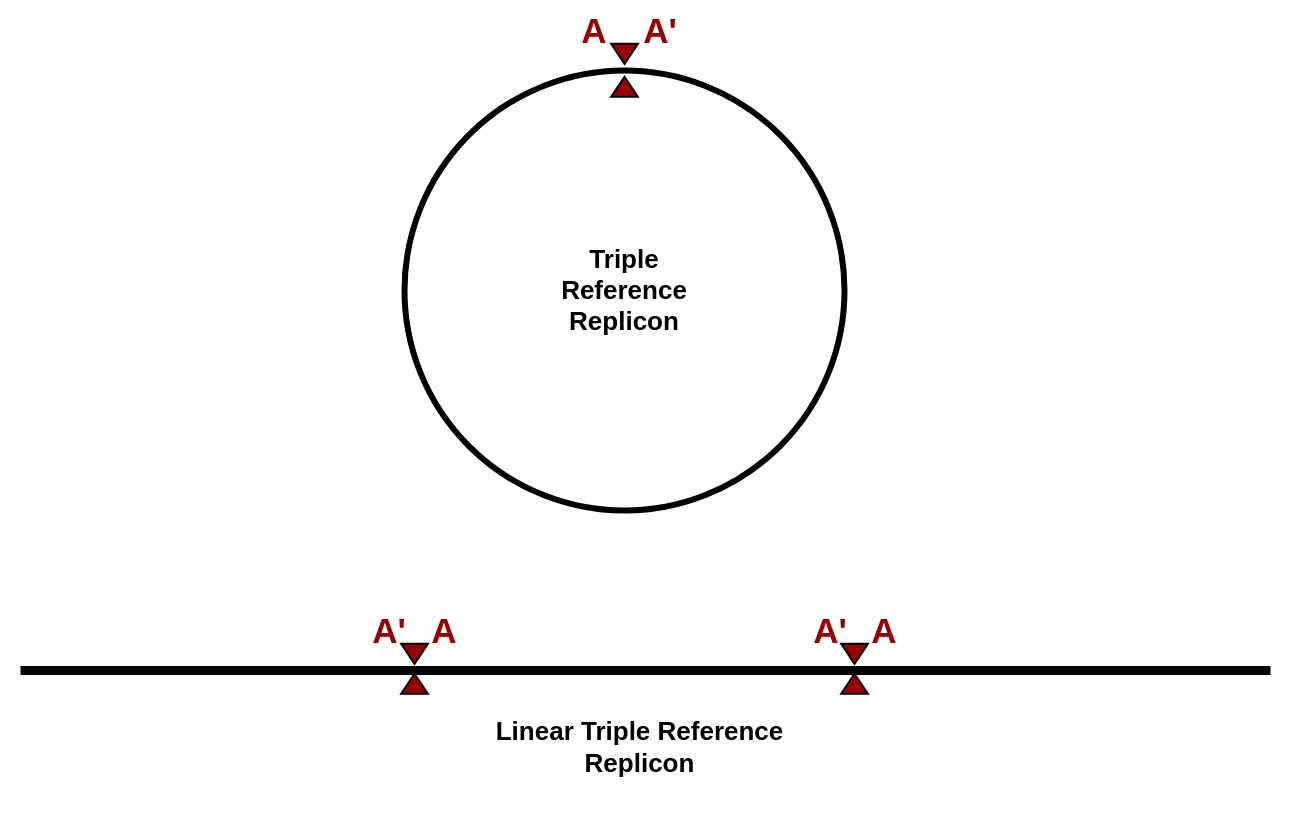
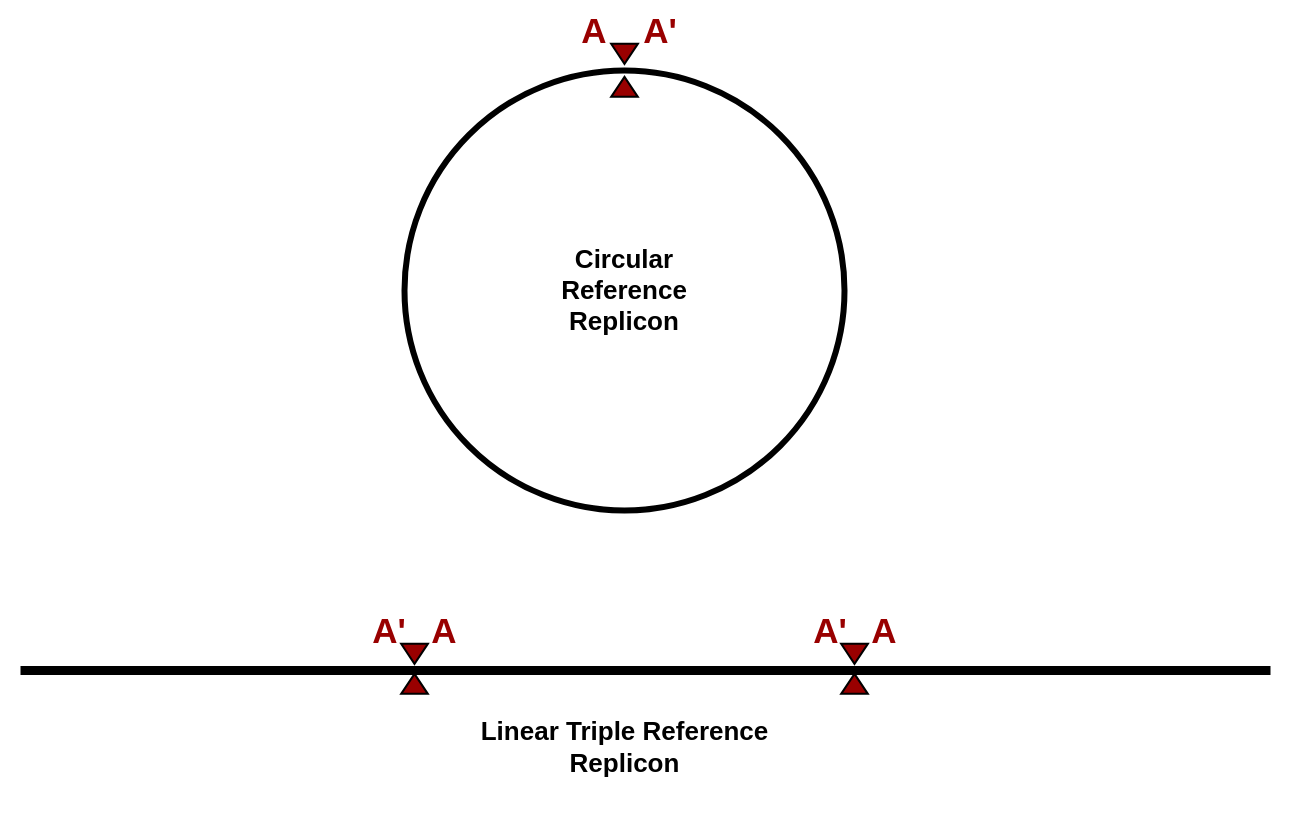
  <mxCell id="0" />
  <mxCell id="1" parent="0" />
  <mxCell id="2" value="" style="ellipse;whiteSpace=wrap;html=1;aspect=fixed;fillColor=none;strokeWidth=6;" vertex="1" parent="1"><mxGeometry x="404" y="70" width="440" height="440" as="geometry" /></mxCell>
- <mxCell id="3" value="&lt;b&gt;&lt;font style=&quot;font-size: 26px&quot;&gt;Triple&lt;br&gt;Reference Replicon&lt;/font&gt;&lt;/b&gt;" style="text;html=1;strokeColor=none;fillColor=none;align=center;verticalAlign=middle;whiteSpace=wrap;rounded=0;" vertex="1" parent="1"><mxGeometry x="542" y="240" width="164" height="100" as="geometry" /></mxCell>
+ <mxCell id="3" value="&lt;b&gt;&lt;font style=&quot;font-size: 26px&quot;&gt;Circular&lt;br&gt;Reference Replicon&lt;/font&gt;&lt;/b&gt;" style="text;html=1;strokeColor=none;fillColor=none;align=center;verticalAlign=middle;whiteSpace=wrap;rounded=0;" vertex="1" parent="1"><mxGeometry x="542" y="240" width="164" height="100" as="geometry" /></mxCell>
  <mxCell id="4" value="" style="triangle;whiteSpace=wrap;html=1;strokeWidth=2;rotation=90;fillColor=#990000;" vertex="1" parent="1"><mxGeometry x="614" y="40" width="20" height="26.67" as="geometry" /></mxCell>
  <mxCell id="5" value="" style="triangle;whiteSpace=wrap;html=1;strokeWidth=2;rotation=-90;fillColor=#990000;" vertex="1" parent="1"><mxGeometry x="614" y="73" width="20" height="26.67" as="geometry" /></mxCell>
  <mxCell id="6" value="" style="endArrow=none;html=1;strokeWidth=9;" edge="1" parent="1"><mxGeometry width="50" height="50" relative="1" as="geometry"><mxPoint x="20" y="670" as="sourcePoint" /><mxPoint x="1270" y="670" as="targetPoint" /></mxGeometry></mxCell>
  <mxCell id="7" value="" style="triangle;whiteSpace=wrap;html=1;strokeWidth=2;rotation=90;fillColor=#990000;" vertex="1" parent="1"><mxGeometry x="404" y="640" width="20" height="26.67" as="geometry" /></mxCell>
  <mxCell id="8" value="" style="triangle;whiteSpace=wrap;html=1;strokeWidth=2;rotation=90;fillColor=#990000;" vertex="1" parent="1"><mxGeometry x="844" y="640" width="20" height="26.67" as="geometry" /></mxCell>
  <mxCell id="9" value="" style="triangle;whiteSpace=wrap;html=1;strokeWidth=2;rotation=-90;fillColor=#990000;" vertex="1" parent="1"><mxGeometry x="404" y="670" width="20" height="26.67" as="geometry" /></mxCell>
  <mxCell id="10" value="" style="triangle;whiteSpace=wrap;html=1;strokeWidth=2;rotation=-90;fillColor=#990000;" vertex="1" parent="1"><mxGeometry x="844" y="670" width="20" height="26.67" as="geometry" /></mxCell>
- <mxCell id="11" value="&lt;b&gt;&lt;font style=&quot;font-size: 26px&quot;&gt;Linear Triple Reference Replicon&lt;/font&gt;&lt;/b&gt;" style="text;html=1;strokeColor=none;fillColor=none;align=center;verticalAlign=middle;whiteSpace=wrap;rounded=0;" vertex="1" parent="1"><mxGeometry x="464.5" y="696.67" width="349" height="100" as="geometry" /></mxCell>
+ <mxCell id="11" value="&lt;b&gt;&lt;font style=&quot;font-size: 26px&quot;&gt;Linear Triple Reference Replicon&lt;/font&gt;&lt;/b&gt;" style="text;html=1;strokeColor=none;fillColor=none;align=center;verticalAlign=middle;whiteSpace=wrap;rounded=0;" vertex="1" parent="1"><mxGeometry x="449.5" y="696.67" width="349" height="100" as="geometry" /></mxCell>
  <mxCell id="12" value="&lt;font size=&quot;1&quot; color=&quot;#990000&quot;&gt;&lt;b style=&quot;font-size: 35px&quot;&gt;A&lt;/b&gt;&lt;/font&gt;" style="text;html=1;strokeColor=none;fillColor=none;align=center;verticalAlign=middle;whiteSpace=wrap;rounded=0;" vertex="1" parent="1"><mxGeometry x="574" y="20" width="40" height="20" as="geometry" /></mxCell>
  <mxCell id="13" value="&lt;font size=&quot;1&quot; color=&quot;#990000&quot;&gt;&lt;b style=&quot;font-size: 35px&quot;&gt;A'&lt;/b&gt;&lt;/font&gt;" style="text;html=1;strokeColor=none;fillColor=none;align=center;verticalAlign=middle;whiteSpace=wrap;rounded=0;" vertex="1" parent="1"><mxGeometry x="640" y="20" width="40" height="20" as="geometry" /></mxCell>
  <mxCell id="14" value="&lt;font size=&quot;1&quot; color=&quot;#990000&quot;&gt;&lt;b style=&quot;font-size: 35px&quot;&gt;A'&lt;/b&gt;&lt;/font&gt;" style="text;html=1;strokeColor=none;fillColor=none;align=center;verticalAlign=middle;whiteSpace=wrap;rounded=0;" vertex="1" parent="1"><mxGeometry x="369" y="620" width="40" height="20" as="geometry" /></mxCell>
  <mxCell id="15" value="&lt;font size=&quot;1&quot; color=&quot;#990000&quot;&gt;&lt;b style=&quot;font-size: 35px&quot;&gt;A'&lt;/b&gt;&lt;/font&gt;" style="text;html=1;strokeColor=none;fillColor=none;align=center;verticalAlign=middle;whiteSpace=wrap;rounded=0;" vertex="1" parent="1"><mxGeometry x="810" y="620" width="40" height="20" as="geometry" /></mxCell>
  <mxCell id="16" value="&lt;font size=&quot;1&quot; color=&quot;#990000&quot;&gt;&lt;b style=&quot;font-size: 35px&quot;&gt;A&lt;/b&gt;&lt;/font&gt;" style="text;html=1;strokeColor=none;fillColor=none;align=center;verticalAlign=middle;whiteSpace=wrap;rounded=0;" vertex="1" parent="1"><mxGeometry x="424" y="620" width="40" height="20" as="geometry" /></mxCell>
  <mxCell id="17" value="&lt;font size=&quot;1&quot; color=&quot;#990000&quot;&gt;&lt;b style=&quot;font-size: 35px&quot;&gt;A&lt;/b&gt;&lt;/font&gt;" style="text;html=1;strokeColor=none;fillColor=none;align=center;verticalAlign=middle;whiteSpace=wrap;rounded=0;" vertex="1" parent="1"><mxGeometry x="864" y="620" width="40" height="20" as="geometry" /></mxCell>
